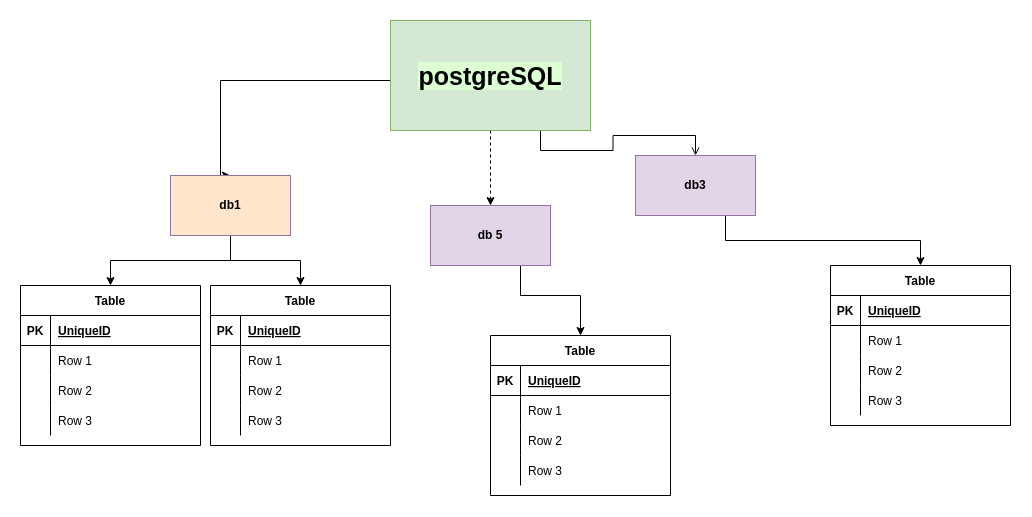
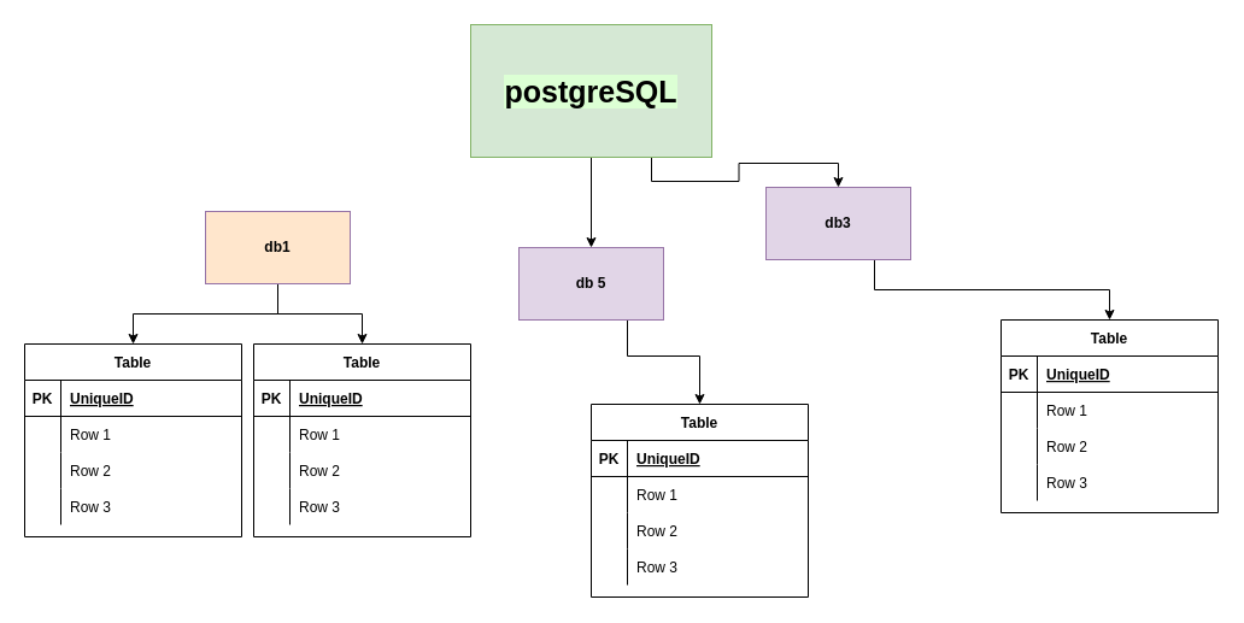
  <mxCell id="0" />
  <mxCell id="1" parent="0" />
- <mxCell id="2" style="edgeStyle=orthogonalEdgeStyle;rounded=0;orthogonalLoop=1;jettySize=auto;html=1;entryX=0.5;entryY=0;entryDx=0;entryDy=0;dashed=1;" edge="1" parent="1" source="5" target="9"><mxGeometry relative="1" as="geometry"><mxPoint x="460" y="205" as="targetPoint" /></mxGeometry></mxCell>
- <mxCell id="3" style="edgeStyle=orthogonalEdgeStyle;rounded=0;orthogonalLoop=1;jettySize=auto;html=1;exitX=0.75;exitY=1;exitDx=0;exitDy=0;endArrow=open;" edge="1" parent="1" source="5" target="7"><mxGeometry relative="1" as="geometry"><mxPoint x="590" y="185" as="targetPoint" /></mxGeometry></mxCell>
- <mxCell id="4" style="edgeStyle=orthogonalEdgeStyle;rounded=0;orthogonalLoop=1;jettySize=auto;html=1;entryX=0.5;entryY=0;entryDx=0;entryDy=0;" edge="1" parent="1" source="5" target="12"><mxGeometry relative="1" as="geometry"><mxPoint x="220" y="155" as="targetPoint" /><Array as="points"><mxPoint x="220" y="80" /><mxPoint x="220" y="175" /></Array></mxGeometry></mxCell>
+ <mxCell id="2" style="edgeStyle=orthogonalEdgeStyle;rounded=0;orthogonalLoop=1;jettySize=auto;html=1;entryX=0.5;entryY=0;entryDx=0;entryDy=0;" edge="1" parent="1" source="5" target="9"><mxGeometry relative="1" as="geometry"><mxPoint x="460" y="205" as="targetPoint" /></mxGeometry></mxCell>
+ <mxCell id="3" style="edgeStyle=orthogonalEdgeStyle;rounded=0;orthogonalLoop=1;jettySize=auto;html=1;exitX=0.75;exitY=1;exitDx=0;exitDy=0;" edge="1" parent="1" source="5" target="7"><mxGeometry relative="1" as="geometry"><mxPoint x="590" y="185" as="targetPoint" /></mxGeometry></mxCell>
  <mxCell id="5" value="&lt;font size=&quot;1&quot;&gt;&lt;b style=&quot;font-size: 25px ; background-color: rgb(220 , 255 , 212)&quot;&gt;postgreSQL&lt;/b&gt;&lt;/font&gt;" style="rounded=0;whiteSpace=wrap;html=1;fillColor=#d5e8d4;strokeColor=#82b366;" vertex="1" parent="1"><mxGeometry x="390" y="20" width="200" height="110" as="geometry" /></mxCell>
  <mxCell id="6" style="edgeStyle=orthogonalEdgeStyle;rounded=0;orthogonalLoop=1;jettySize=auto;html=1;exitX=0.75;exitY=1;exitDx=0;exitDy=0;entryX=0.5;entryY=0;entryDx=0;entryDy=0;" edge="1" parent="1" source="7" target="52"><mxGeometry relative="1" as="geometry"><mxPoint x="842.04" y="256.04" as="targetPoint" /></mxGeometry></mxCell>
  <mxCell id="7" value="&lt;b&gt;db3&lt;/b&gt;" style="rounded=0;whiteSpace=wrap;html=1;fillColor=#e1d5e7;strokeColor=#9673a6;" vertex="1" parent="1"><mxGeometry x="635" y="155" width="120" height="60" as="geometry" /></mxCell>
  <mxCell id="8" style="edgeStyle=orthogonalEdgeStyle;rounded=0;orthogonalLoop=1;jettySize=auto;html=1;exitX=0.75;exitY=1;exitDx=0;exitDy=0;entryX=0.5;entryY=0;entryDx=0;entryDy=0;" edge="1" parent="1" source="9" target="39"><mxGeometry relative="1" as="geometry"><mxPoint x="582.04" y="324.04" as="targetPoint" /><Array as="points"><mxPoint x="520" y="295" /><mxPoint x="580" y="295" /></Array></mxGeometry></mxCell>
  <mxCell id="9" value="&lt;b&gt;db 5&lt;/b&gt;" style="rounded=0;whiteSpace=wrap;html=1;fillColor=#e1d5e7;strokeColor=#9673a6;" vertex="1" parent="1"><mxGeometry x="430" y="205" width="120" height="60" as="geometry" /></mxCell>
  <mxCell id="10" style="edgeStyle=orthogonalEdgeStyle;rounded=0;orthogonalLoop=1;jettySize=auto;html=1;exitX=0.5;exitY=1;exitDx=0;exitDy=0;entryX=0.5;entryY=0;entryDx=0;entryDy=0;" edge="1" parent="1" source="12" target="26"><mxGeometry relative="1" as="geometry"><mxPoint x="305" y="275" as="targetPoint" /></mxGeometry></mxCell>
  <mxCell id="11" style="edgeStyle=orthogonalEdgeStyle;rounded=0;orthogonalLoop=1;jettySize=auto;html=1;entryX=0.5;entryY=0;entryDx=0;entryDy=0;" edge="1" parent="1" source="12" target="13"><mxGeometry relative="1" as="geometry"><mxPoint x="145" y="275" as="targetPoint" /></mxGeometry></mxCell>
  <mxCell id="12" value="&lt;b&gt;db1&lt;/b&gt;" style="rounded=0;whiteSpace=wrap;html=1;fillColor=#ffe6cc;strokeColor=#9673a6;" vertex="1" parent="1"><mxGeometry x="170" y="175" width="120" height="60" as="geometry" /></mxCell>
  <mxCell id="13" value="Table" style="shape=table;startSize=30;container=1;collapsible=1;childLayout=tableLayout;fixedRows=1;rowLines=0;fontStyle=1;align=center;resizeLast=1;" vertex="1" parent="1"><mxGeometry x="20" y="285" width="180" height="160" as="geometry" /></mxCell>
  <mxCell id="14" value="" style="shape=partialRectangle;collapsible=0;dropTarget=0;pointerEvents=0;fillColor=none;top=0;left=0;bottom=1;right=0;points=[[0,0.5],[1,0.5]];portConstraint=eastwest;" vertex="1" parent="13"><mxGeometry y="30" width="180" height="30" as="geometry" /></mxCell>
  <mxCell id="15" value="PK" style="shape=partialRectangle;connectable=0;fillColor=none;top=0;left=0;bottom=0;right=0;fontStyle=1;overflow=hidden;" vertex="1" parent="14"><mxGeometry width="30" height="30" as="geometry" /></mxCell>
  <mxCell id="16" value="UniqueID" style="shape=partialRectangle;connectable=0;fillColor=none;top=0;left=0;bottom=0;right=0;align=left;spacingLeft=6;fontStyle=5;overflow=hidden;" vertex="1" parent="14"><mxGeometry x="30" width="150" height="30" as="geometry" /></mxCell>
  <mxCell id="17" value="" style="shape=partialRectangle;collapsible=0;dropTarget=0;pointerEvents=0;fillColor=none;top=0;left=0;bottom=0;right=0;points=[[0,0.5],[1,0.5]];portConstraint=eastwest;" vertex="1" parent="13"><mxGeometry y="60" width="180" height="30" as="geometry" /></mxCell>
  <mxCell id="18" value="" style="shape=partialRectangle;connectable=0;fillColor=none;top=0;left=0;bottom=0;right=0;editable=1;overflow=hidden;" vertex="1" parent="17"><mxGeometry width="30" height="30" as="geometry" /></mxCell>
  <mxCell id="19" value="Row 1" style="shape=partialRectangle;connectable=0;fillColor=none;top=0;left=0;bottom=0;right=0;align=left;spacingLeft=6;overflow=hidden;" vertex="1" parent="17"><mxGeometry x="30" width="150" height="30" as="geometry" /></mxCell>
  <mxCell id="20" value="" style="shape=partialRectangle;collapsible=0;dropTarget=0;pointerEvents=0;fillColor=none;top=0;left=0;bottom=0;right=0;points=[[0,0.5],[1,0.5]];portConstraint=eastwest;" vertex="1" parent="13"><mxGeometry y="90" width="180" height="30" as="geometry" /></mxCell>
  <mxCell id="21" value="" style="shape=partialRectangle;connectable=0;fillColor=none;top=0;left=0;bottom=0;right=0;editable=1;overflow=hidden;" vertex="1" parent="20"><mxGeometry width="30" height="30" as="geometry" /></mxCell>
  <mxCell id="22" value="Row 2" style="shape=partialRectangle;connectable=0;fillColor=none;top=0;left=0;bottom=0;right=0;align=left;spacingLeft=6;overflow=hidden;" vertex="1" parent="20"><mxGeometry x="30" width="150" height="30" as="geometry" /></mxCell>
  <mxCell id="23" value="" style="shape=partialRectangle;collapsible=0;dropTarget=0;pointerEvents=0;fillColor=none;top=0;left=0;bottom=0;right=0;points=[[0,0.5],[1,0.5]];portConstraint=eastwest;" vertex="1" parent="13"><mxGeometry y="120" width="180" height="30" as="geometry" /></mxCell>
  <mxCell id="24" value="" style="shape=partialRectangle;connectable=0;fillColor=none;top=0;left=0;bottom=0;right=0;editable=1;overflow=hidden;" vertex="1" parent="23"><mxGeometry width="30" height="30" as="geometry" /></mxCell>
  <mxCell id="25" value="Row 3" style="shape=partialRectangle;connectable=0;fillColor=none;top=0;left=0;bottom=0;right=0;align=left;spacingLeft=6;overflow=hidden;" vertex="1" parent="23"><mxGeometry x="30" width="150" height="30" as="geometry" /></mxCell>
  <mxCell id="26" value="Table" style="shape=table;startSize=30;container=1;collapsible=1;childLayout=tableLayout;fixedRows=1;rowLines=0;fontStyle=1;align=center;resizeLast=1;" vertex="1" parent="1"><mxGeometry x="210" y="285" width="180" height="160" as="geometry" /></mxCell>
  <mxCell id="27" value="" style="shape=partialRectangle;collapsible=0;dropTarget=0;pointerEvents=0;fillColor=none;top=0;left=0;bottom=1;right=0;points=[[0,0.5],[1,0.5]];portConstraint=eastwest;" vertex="1" parent="26"><mxGeometry y="30" width="180" height="30" as="geometry" /></mxCell>
  <mxCell id="28" value="PK" style="shape=partialRectangle;connectable=0;fillColor=none;top=0;left=0;bottom=0;right=0;fontStyle=1;overflow=hidden;" vertex="1" parent="27"><mxGeometry width="30" height="30" as="geometry" /></mxCell>
  <mxCell id="29" value="UniqueID" style="shape=partialRectangle;connectable=0;fillColor=none;top=0;left=0;bottom=0;right=0;align=left;spacingLeft=6;fontStyle=5;overflow=hidden;" vertex="1" parent="27"><mxGeometry x="30" width="150" height="30" as="geometry" /></mxCell>
  <mxCell id="30" value="" style="shape=partialRectangle;collapsible=0;dropTarget=0;pointerEvents=0;fillColor=none;top=0;left=0;bottom=0;right=0;points=[[0,0.5],[1,0.5]];portConstraint=eastwest;" vertex="1" parent="26"><mxGeometry y="60" width="180" height="30" as="geometry" /></mxCell>
  <mxCell id="31" value="" style="shape=partialRectangle;connectable=0;fillColor=none;top=0;left=0;bottom=0;right=0;editable=1;overflow=hidden;" vertex="1" parent="30"><mxGeometry width="30" height="30" as="geometry" /></mxCell>
  <mxCell id="32" value="Row 1" style="shape=partialRectangle;connectable=0;fillColor=none;top=0;left=0;bottom=0;right=0;align=left;spacingLeft=6;overflow=hidden;" vertex="1" parent="30"><mxGeometry x="30" width="150" height="30" as="geometry" /></mxCell>
  <mxCell id="33" value="" style="shape=partialRectangle;collapsible=0;dropTarget=0;pointerEvents=0;fillColor=none;top=0;left=0;bottom=0;right=0;points=[[0,0.5],[1,0.5]];portConstraint=eastwest;" vertex="1" parent="26"><mxGeometry y="90" width="180" height="30" as="geometry" /></mxCell>
  <mxCell id="34" value="" style="shape=partialRectangle;connectable=0;fillColor=none;top=0;left=0;bottom=0;right=0;editable=1;overflow=hidden;" vertex="1" parent="33"><mxGeometry width="30" height="30" as="geometry" /></mxCell>
  <mxCell id="35" value="Row 2" style="shape=partialRectangle;connectable=0;fillColor=none;top=0;left=0;bottom=0;right=0;align=left;spacingLeft=6;overflow=hidden;" vertex="1" parent="33"><mxGeometry x="30" width="150" height="30" as="geometry" /></mxCell>
  <mxCell id="36" value="" style="shape=partialRectangle;collapsible=0;dropTarget=0;pointerEvents=0;fillColor=none;top=0;left=0;bottom=0;right=0;points=[[0,0.5],[1,0.5]];portConstraint=eastwest;" vertex="1" parent="26"><mxGeometry y="120" width="180" height="30" as="geometry" /></mxCell>
  <mxCell id="37" value="" style="shape=partialRectangle;connectable=0;fillColor=none;top=0;left=0;bottom=0;right=0;editable=1;overflow=hidden;" vertex="1" parent="36"><mxGeometry width="30" height="30" as="geometry" /></mxCell>
  <mxCell id="38" value="Row 3" style="shape=partialRectangle;connectable=0;fillColor=none;top=0;left=0;bottom=0;right=0;align=left;spacingLeft=6;overflow=hidden;" vertex="1" parent="36"><mxGeometry x="30" width="150" height="30" as="geometry" /></mxCell>
  <mxCell id="39" value="Table" style="shape=table;startSize=30;container=1;collapsible=1;childLayout=tableLayout;fixedRows=1;rowLines=0;fontStyle=1;align=center;resizeLast=1;" vertex="1" parent="1"><mxGeometry x="490" y="335" width="180" height="160" as="geometry" /></mxCell>
  <mxCell id="40" value="" style="shape=partialRectangle;collapsible=0;dropTarget=0;pointerEvents=0;fillColor=none;top=0;left=0;bottom=1;right=0;points=[[0,0.5],[1,0.5]];portConstraint=eastwest;" vertex="1" parent="39"><mxGeometry y="30" width="180" height="30" as="geometry" /></mxCell>
  <mxCell id="41" value="PK" style="shape=partialRectangle;connectable=0;fillColor=none;top=0;left=0;bottom=0;right=0;fontStyle=1;overflow=hidden;" vertex="1" parent="40"><mxGeometry width="30" height="30" as="geometry" /></mxCell>
  <mxCell id="42" value="UniqueID" style="shape=partialRectangle;connectable=0;fillColor=none;top=0;left=0;bottom=0;right=0;align=left;spacingLeft=6;fontStyle=5;overflow=hidden;" vertex="1" parent="40"><mxGeometry x="30" width="150" height="30" as="geometry" /></mxCell>
  <mxCell id="43" value="" style="shape=partialRectangle;collapsible=0;dropTarget=0;pointerEvents=0;fillColor=none;top=0;left=0;bottom=0;right=0;points=[[0,0.5],[1,0.5]];portConstraint=eastwest;" vertex="1" parent="39"><mxGeometry y="60" width="180" height="30" as="geometry" /></mxCell>
  <mxCell id="44" value="" style="shape=partialRectangle;connectable=0;fillColor=none;top=0;left=0;bottom=0;right=0;editable=1;overflow=hidden;" vertex="1" parent="43"><mxGeometry width="30" height="30" as="geometry" /></mxCell>
  <mxCell id="45" value="Row 1" style="shape=partialRectangle;connectable=0;fillColor=none;top=0;left=0;bottom=0;right=0;align=left;spacingLeft=6;overflow=hidden;" vertex="1" parent="43"><mxGeometry x="30" width="150" height="30" as="geometry" /></mxCell>
  <mxCell id="46" value="" style="shape=partialRectangle;collapsible=0;dropTarget=0;pointerEvents=0;fillColor=none;top=0;left=0;bottom=0;right=0;points=[[0,0.5],[1,0.5]];portConstraint=eastwest;" vertex="1" parent="39"><mxGeometry y="90" width="180" height="30" as="geometry" /></mxCell>
  <mxCell id="47" value="" style="shape=partialRectangle;connectable=0;fillColor=none;top=0;left=0;bottom=0;right=0;editable=1;overflow=hidden;" vertex="1" parent="46"><mxGeometry width="30" height="30" as="geometry" /></mxCell>
  <mxCell id="48" value="Row 2" style="shape=partialRectangle;connectable=0;fillColor=none;top=0;left=0;bottom=0;right=0;align=left;spacingLeft=6;overflow=hidden;" vertex="1" parent="46"><mxGeometry x="30" width="150" height="30" as="geometry" /></mxCell>
  <mxCell id="49" value="" style="shape=partialRectangle;collapsible=0;dropTarget=0;pointerEvents=0;fillColor=none;top=0;left=0;bottom=0;right=0;points=[[0,0.5],[1,0.5]];portConstraint=eastwest;" vertex="1" parent="39"><mxGeometry y="120" width="180" height="30" as="geometry" /></mxCell>
  <mxCell id="50" value="" style="shape=partialRectangle;connectable=0;fillColor=none;top=0;left=0;bottom=0;right=0;editable=1;overflow=hidden;" vertex="1" parent="49"><mxGeometry width="30" height="30" as="geometry" /></mxCell>
  <mxCell id="51" value="Row 3" style="shape=partialRectangle;connectable=0;fillColor=none;top=0;left=0;bottom=0;right=0;align=left;spacingLeft=6;overflow=hidden;" vertex="1" parent="49"><mxGeometry x="30" width="150" height="30" as="geometry" /></mxCell>
  <mxCell id="52" value="Table" style="shape=table;startSize=30;container=1;collapsible=1;childLayout=tableLayout;fixedRows=1;rowLines=0;fontStyle=1;align=center;resizeLast=1;" vertex="1" parent="1"><mxGeometry x="830" y="265" width="180" height="160" as="geometry" /></mxCell>
  <mxCell id="53" value="" style="shape=partialRectangle;collapsible=0;dropTarget=0;pointerEvents=0;fillColor=none;top=0;left=0;bottom=1;right=0;points=[[0,0.5],[1,0.5]];portConstraint=eastwest;" vertex="1" parent="52"><mxGeometry y="30" width="180" height="30" as="geometry" /></mxCell>
  <mxCell id="54" value="PK" style="shape=partialRectangle;connectable=0;fillColor=none;top=0;left=0;bottom=0;right=0;fontStyle=1;overflow=hidden;" vertex="1" parent="53"><mxGeometry width="30" height="30" as="geometry" /></mxCell>
  <mxCell id="55" value="UniqueID" style="shape=partialRectangle;connectable=0;fillColor=none;top=0;left=0;bottom=0;right=0;align=left;spacingLeft=6;fontStyle=5;overflow=hidden;" vertex="1" parent="53"><mxGeometry x="30" width="150" height="30" as="geometry" /></mxCell>
  <mxCell id="56" value="" style="shape=partialRectangle;collapsible=0;dropTarget=0;pointerEvents=0;fillColor=none;top=0;left=0;bottom=0;right=0;points=[[0,0.5],[1,0.5]];portConstraint=eastwest;" vertex="1" parent="52"><mxGeometry y="60" width="180" height="30" as="geometry" /></mxCell>
  <mxCell id="57" value="" style="shape=partialRectangle;connectable=0;fillColor=none;top=0;left=0;bottom=0;right=0;editable=1;overflow=hidden;" vertex="1" parent="56"><mxGeometry width="30" height="30" as="geometry" /></mxCell>
  <mxCell id="58" value="Row 1" style="shape=partialRectangle;connectable=0;fillColor=none;top=0;left=0;bottom=0;right=0;align=left;spacingLeft=6;overflow=hidden;" vertex="1" parent="56"><mxGeometry x="30" width="150" height="30" as="geometry" /></mxCell>
  <mxCell id="59" value="" style="shape=partialRectangle;collapsible=0;dropTarget=0;pointerEvents=0;fillColor=none;top=0;left=0;bottom=0;right=0;points=[[0,0.5],[1,0.5]];portConstraint=eastwest;" vertex="1" parent="52"><mxGeometry y="90" width="180" height="30" as="geometry" /></mxCell>
  <mxCell id="60" value="" style="shape=partialRectangle;connectable=0;fillColor=none;top=0;left=0;bottom=0;right=0;editable=1;overflow=hidden;" vertex="1" parent="59"><mxGeometry width="30" height="30" as="geometry" /></mxCell>
  <mxCell id="61" value="Row 2" style="shape=partialRectangle;connectable=0;fillColor=none;top=0;left=0;bottom=0;right=0;align=left;spacingLeft=6;overflow=hidden;" vertex="1" parent="59"><mxGeometry x="30" width="150" height="30" as="geometry" /></mxCell>
  <mxCell id="62" value="" style="shape=partialRectangle;collapsible=0;dropTarget=0;pointerEvents=0;fillColor=none;top=0;left=0;bottom=0;right=0;points=[[0,0.5],[1,0.5]];portConstraint=eastwest;" vertex="1" parent="52"><mxGeometry y="120" width="180" height="30" as="geometry" /></mxCell>
  <mxCell id="63" value="" style="shape=partialRectangle;connectable=0;fillColor=none;top=0;left=0;bottom=0;right=0;editable=1;overflow=hidden;" vertex="1" parent="62"><mxGeometry width="30" height="30" as="geometry" /></mxCell>
  <mxCell id="64" value="Row 3" style="shape=partialRectangle;connectable=0;fillColor=none;top=0;left=0;bottom=0;right=0;align=left;spacingLeft=6;overflow=hidden;" vertex="1" parent="62"><mxGeometry x="30" width="150" height="30" as="geometry" /></mxCell>
